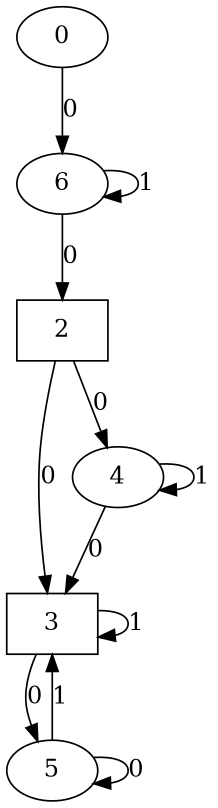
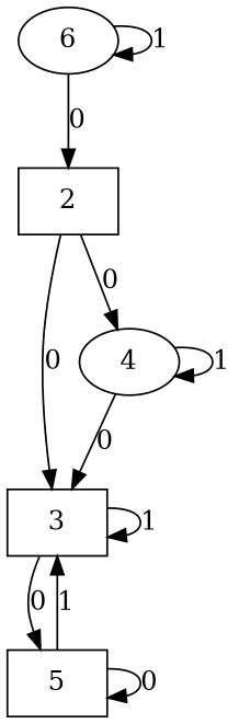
  digraph {
    node [shape=box]
-   0 [shape=""]
    n2 [label=6 shape=""]
    2
    3
    4 [shape=ellipse]
-   5 [shape=ellipse]
-   0 -> n2 [label=0]
+   5
    n2 -> n2 [label=1]
    n2 -> 2 [label=0]
    2 -> 3 [label=0]
    2 -> 4 [label=0]
    3 -> 3 [label=1]
    3 -> 5 [label=0]
    4 -> 3 [label=0]
    4 -> 4 [label=1]
    5 -> 3 [label=1]
    5 -> 5 [label=0]
  }
